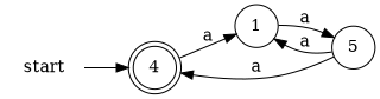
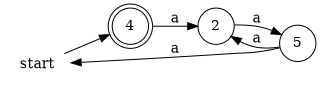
  digraph {
    rankdir=LR
    node [color=black shape=circle]
    start [color=white shape=""]
    n2 [label=4 shape=doublecircle]
-   1
+   1 [label=2]
    n4 [label=5]
    start -> n2
    n2 -> 1 [label=a]
    1 -> n4 [label=a]
-   n4 -> n2 [label=a]
+   n4 -> start [label=a]
    n4 -> 1 [label=a]
  }
